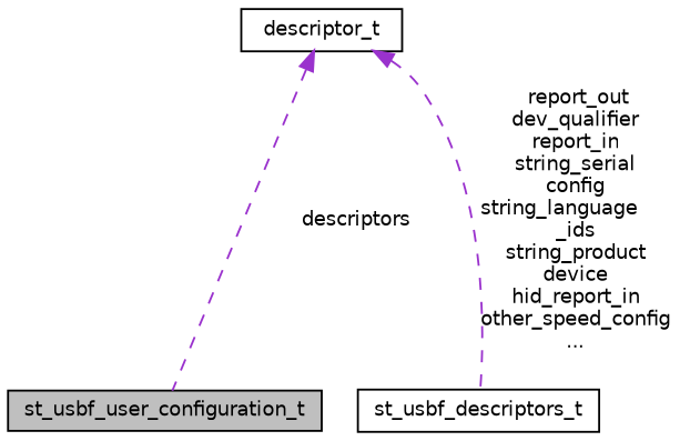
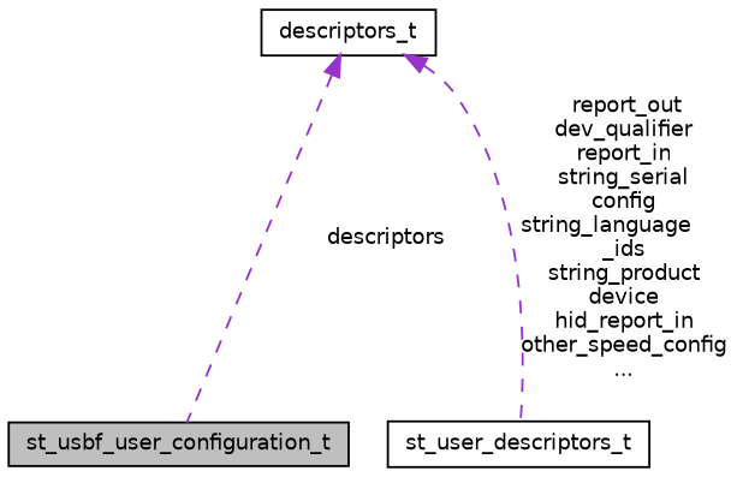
  digraph {
    node [color=black fillcolor=white fontname=Helvetica fontsize=10 shape=record style=filled]
    edge [color=darkorchid3 dir=back fontname=Helvetica fontsize=10 labelfontname=Helvetica labelfontsize=10 style=dashed]
    n1 [fillcolor=grey75 fontcolor=black height=0.2 label=st_usbf_user_configuration_t width=0.4]
-   n2 [height=0.2 label=st_usbf_descriptors_t width=0.4]
-   n3 [height=0.2 label=descriptor_t width=0.4]
+   n2 [height=0.2 label=st_user_descriptors_t width=0.4]
+   n3 [height=0.2 label=descriptors_t width=0.4]
    n3 -> n1 [label=" descriptors"]
    n3 -> n2 [label=" report_out\ndev_qualifier\nreport_in\nstring_serial\nconfig\nstring_language\l_ids\nstring_product\ndevice\nhid_report_in\nother_speed_config\n..."]
  }
